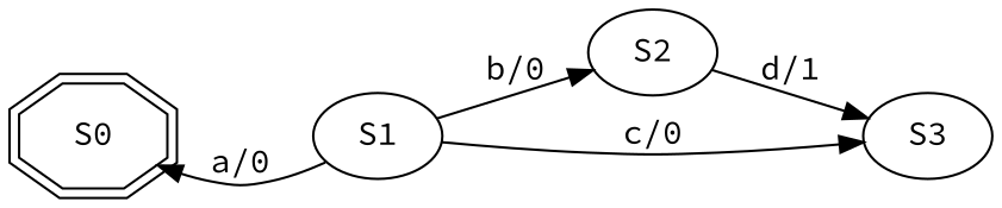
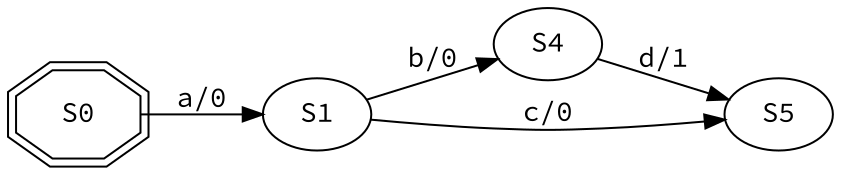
  digraph {
    fontname="Source Code Pro"
    rankdir=LR
    node [fontname="Source Code Pro"]
    edge [fontname="Source Code Pro"]
    S0 [shape=doubleoctagon]
    S1
-   S2
-   S3
-   S1 -> S0 [label="a/0"]
+   S2 [label=S4]
+   S3 [label=S5]
+   S0 -> S1 [label="a/0"]
    S1 -> S2 [label="b/0"]
    S1 -> S3 [label="c/0"]
    S2 -> S3 [label="d/1"]
  }
